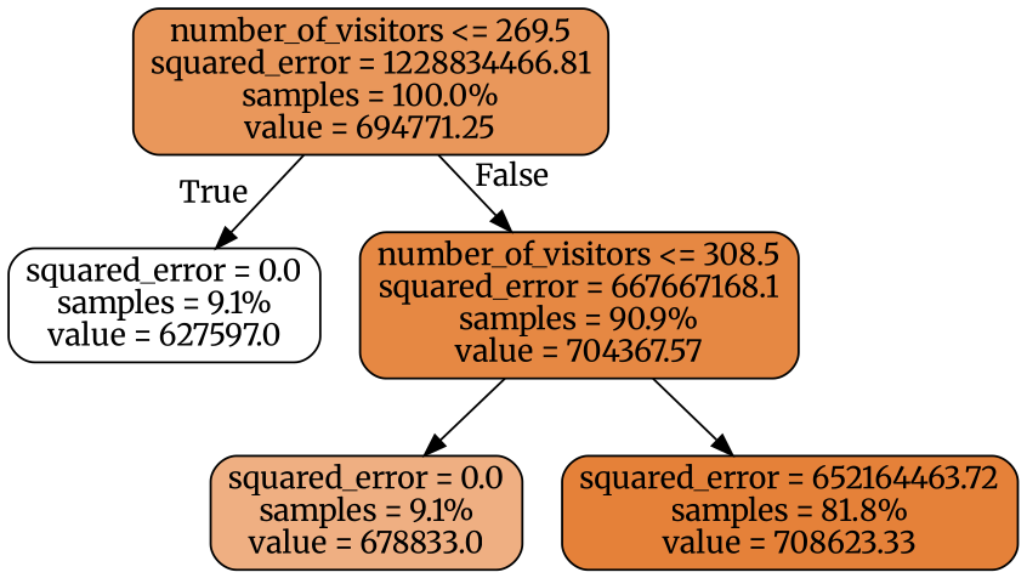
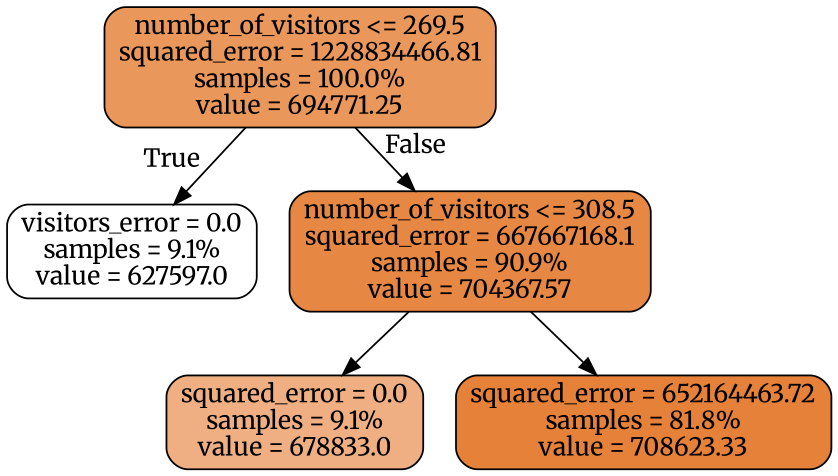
  digraph {
    fontname=Merriweather
    node [color=black fontname=Merriweather shape=box style="filled, rounded"]
    edge [fontname=Merriweather]
    n1 [fillcolor="#e9975b" label="number_of_visitors <= 269.5\nsquared_error = 1228834466.81\nsamples = 100.0%\nvalue = 694771.25"]
-   n2 [fillcolor="#ffffff" label="squared_error = 0.0\nsamples = 9.1%\nvalue = 627597.0"]
+   n2 [fillcolor="#ffffff" label="visitors_error = 0.0\nsamples = 9.1%\nvalue = 627597.0"]
    n3 [fillcolor="#e68843" label="number_of_visitors <= 308.5\nsquared_error = 667667168.1\nsamples = 90.9%\nvalue = 704367.57"]
    n4 [fillcolor="#efaf82" label="squared_error = 0.0\nsamples = 9.1%\nvalue = 678833.0"]
    n5 [fillcolor="#e58139" label="squared_error = 652164463.72\nsamples = 81.8%\nvalue = 708623.33"]
    n1 -> n2 [headlabel=True labelangle=45 labeldistance=2.5]
    n1 -> n3 [headlabel=False labelangle=-45 labeldistance=2.5]
    n3 -> n4
    n3 -> n5
  }
